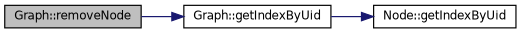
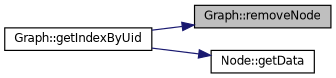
  digraph {
    rankdir=LR
    node [color=black fillcolor=white fontname=Helvetica fontsize=10 shape=record style=filled]
    edge [color=midnightblue fontname=Helvetica fontsize=10 labelfontname=Helvetica labelfontsize=10 style=solid]
    n1 [fillcolor=grey75 fontcolor=black height=0.2 label="Graph::removeNode" width=0.4]
    n2 [height=0.2 label="Graph::getIndexByUid" width=0.4]
-   n3 [height=0.2 label="Node::getIndexByUid" width=0.4]
-   n1 -> n2
+   n3 [height=0.2 label="Node::getData" width=0.4]
+   n2 -> n1
    n2 -> n3
  }
